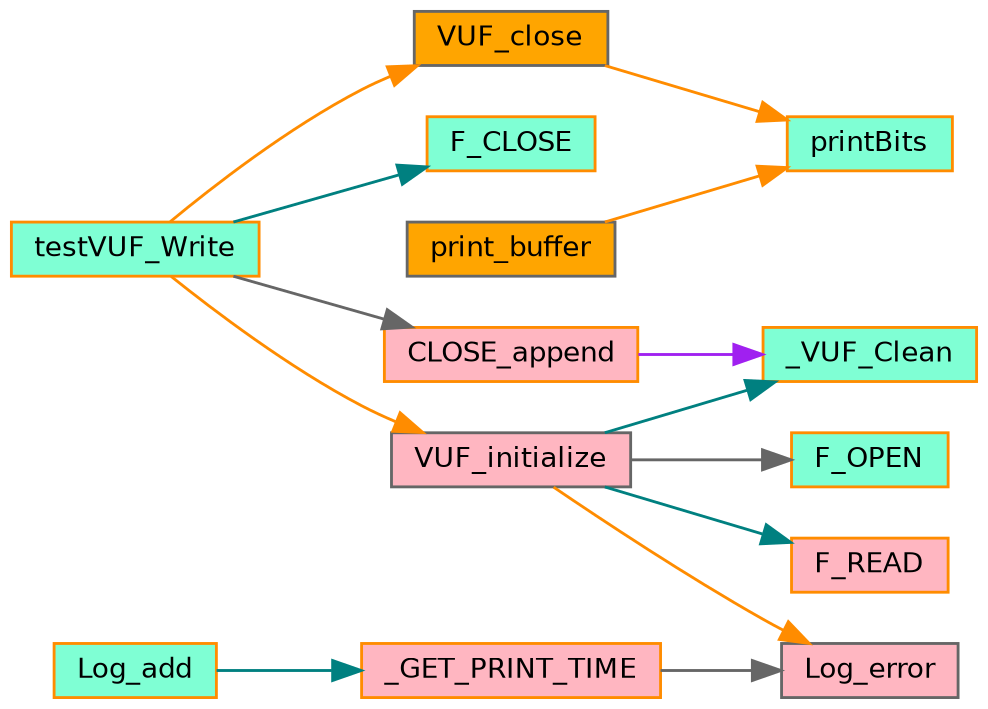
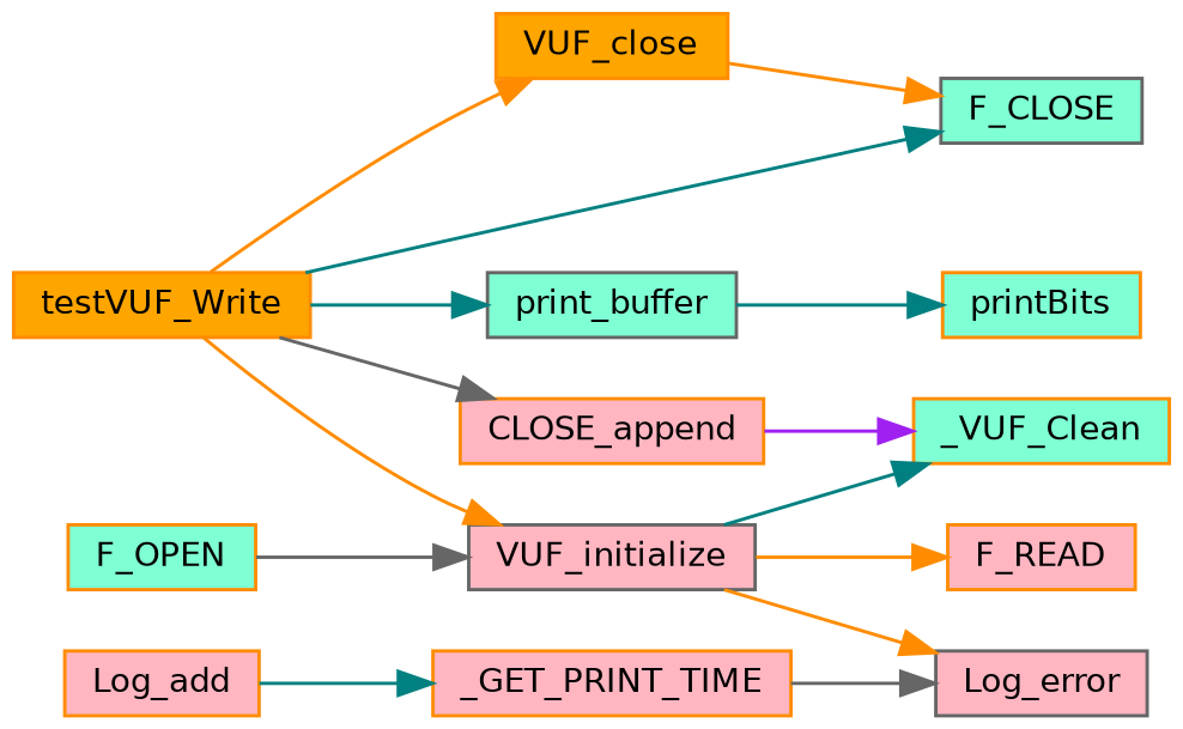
  digraph {
    rankdir=LR
    node [color=darkorange fillcolor=lightpink fontname=Helvetica fontsize=10 shape=box style=filled]
    edge [color=teal fontname=Helvetica fontsize=10 labelfontname=Helvetica labelfontsize=10 style=solid]
-   n1 [fillcolor=aquamarine fontcolor=black height=0.2 label=testVUF_Write width=0.4]
-   n2 [color=gray40 fillcolor=orange height=0.2 label=print_buffer width=0.4]
+   n1 [fillcolor=orange fontcolor=black height=0.2 label=testVUF_Write width=0.4]
+   n2 [color=gray40 fillcolor=aquamarine height=0.2 label=print_buffer width=0.4]
    n3 [height=0.2 label=CLOSE_append width=0.4]
-   n4 [color=gray40 fillcolor=orange height=0.2 label=VUF_close width=0.4]
+   n4 [fillcolor=orange height=0.2 label=VUF_close width=0.4]
    n5 [color=gray40 height=0.2 label=VUF_initialize width=0.4]
-   n6 [fillcolor=aquamarine height=0.2 label=F_CLOSE width=0.4]
-   n7 [fillcolor=aquamarine height=0.2 label=Log_add width=0.4]
+   n6 [color=gray40 fillcolor=aquamarine height=0.2 label=F_CLOSE width=0.4]
+   n7 [height=0.2 label=Log_add width=0.4]
    n8 [height=0.2 label=_GET_PRINT_TIME width=0.4]
    n9 [fillcolor=aquamarine height=0.2 label=printBits width=0.4]
    n10 [fillcolor=aquamarine height=0.2 label=_VUF_Clean width=0.4]
    n11 [fillcolor=aquamarine height=0.2 label=F_OPEN width=0.4]
    n12 [height=0.2 label=F_READ width=0.4]
    n13 [color=gray40 height=0.2 label=Log_error width=0.4]
+   n1 -> n2
    n1 -> n3 [color=gray40]
    n1 -> n4 [color=darkorange]
    n1 -> n5 [color=darkorange]
    n1 -> n6
-   n2 -> n9 [color=darkorange]
+   n2 -> n9
    n3 -> n10 [color=purple]
-   n4 -> n9 [color=darkorange]
+   n4 -> n6 [color=darkorange]
    n5 -> n10
-   n5 -> n11 [color=gray40]
-   n5 -> n12
+   n11 -> n5 [color=gray40]
+   n5 -> n12 [color=darkorange]
    n5 -> n13 [color=darkorange]
    n7 -> n8
    n8 -> n13 [color=gray40]
  }
